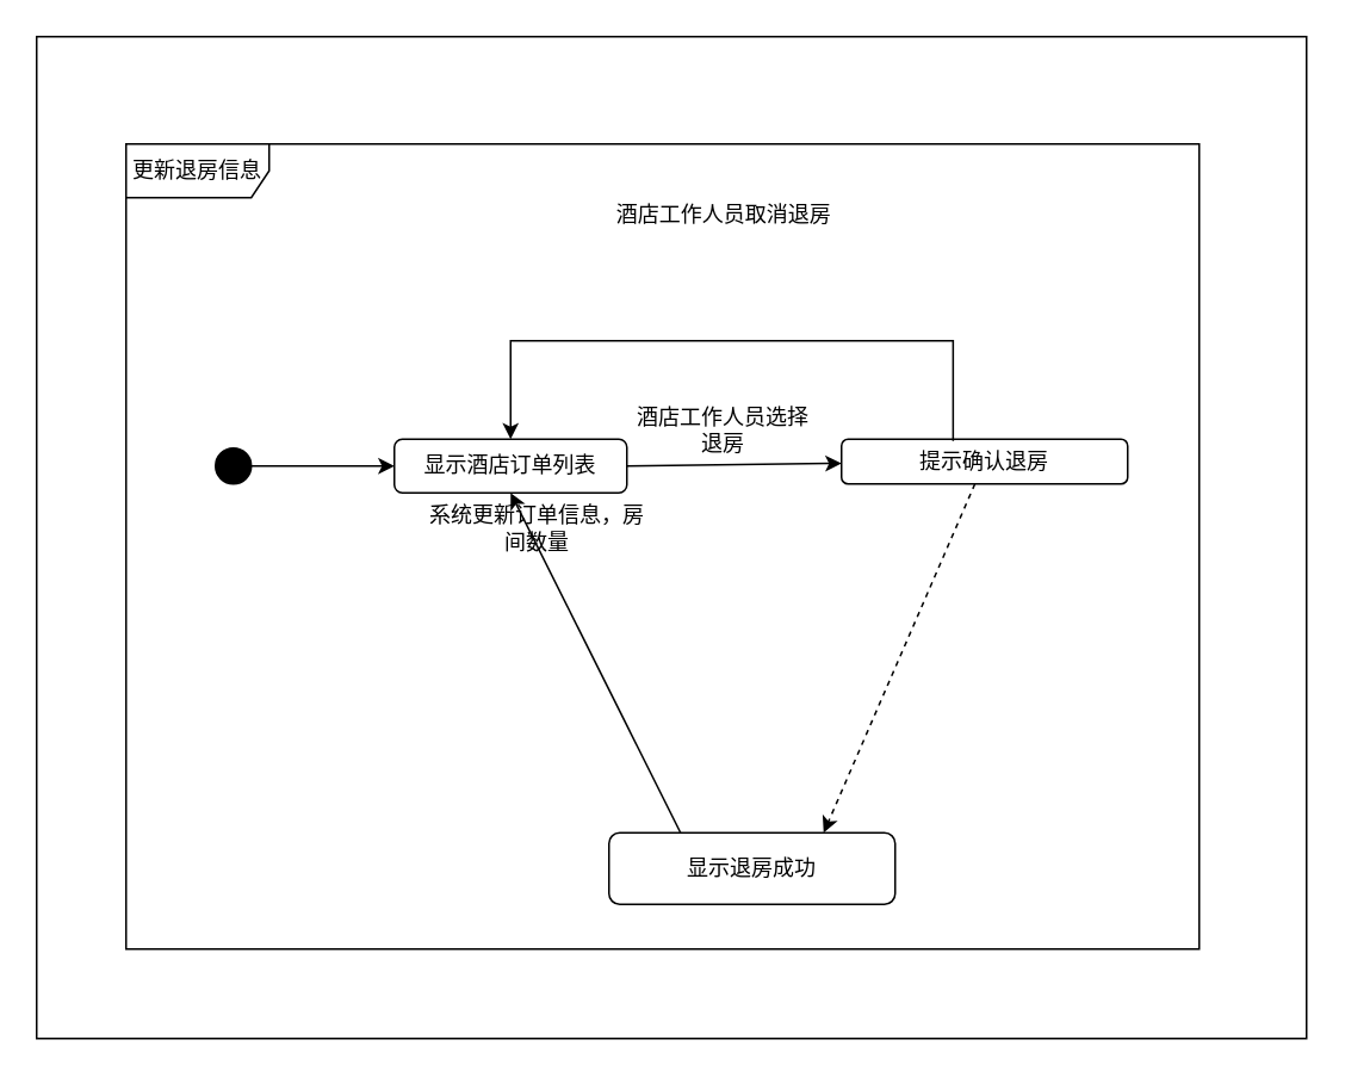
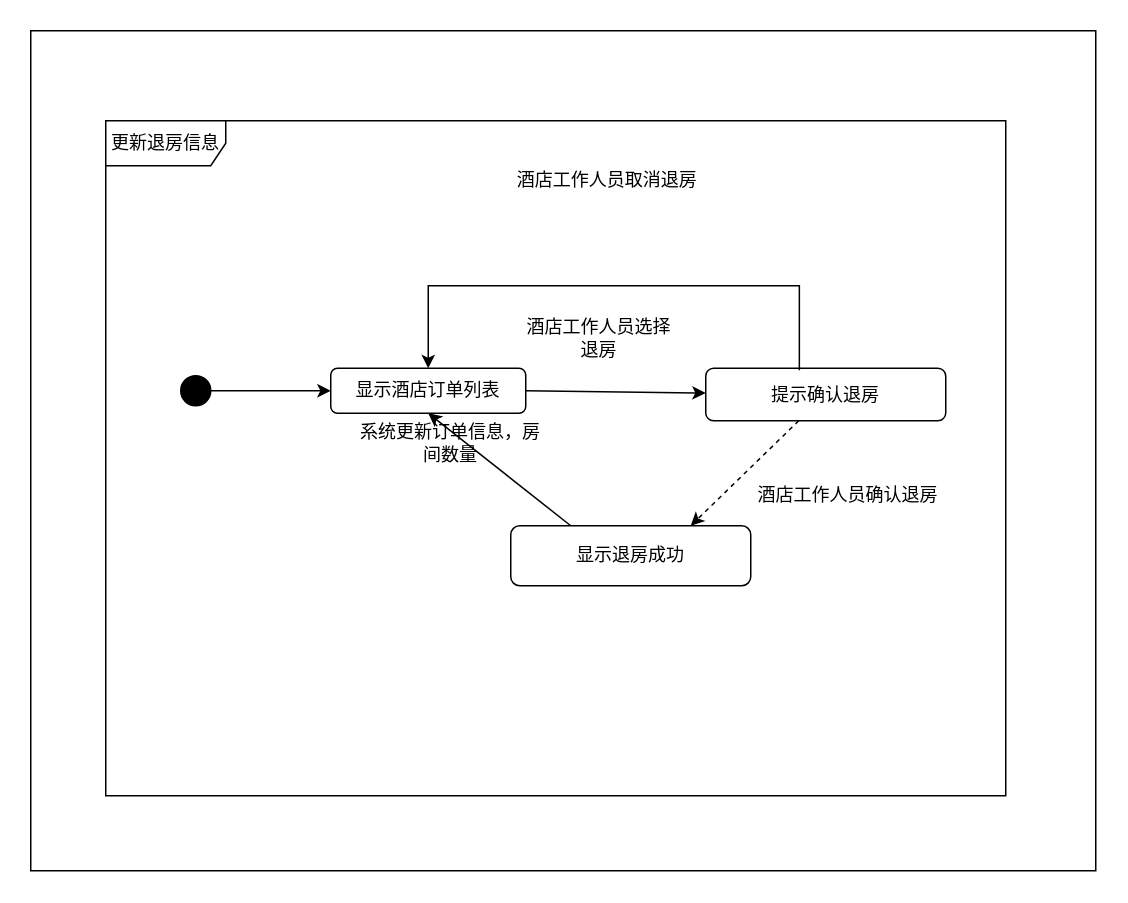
  <mxCell id="0" />
  <mxCell id="1" parent="0" />
  <mxCell id="2" value="" style="rounded=0;whiteSpace=wrap;html=1;" vertex="1" parent="1"><mxGeometry x="20" y="20" width="710" height="560" as="geometry" /></mxCell>
  <mxCell id="3" value="更新退房信息" style="shape=umlFrame;whiteSpace=wrap;html=1;width=80;height=30;" vertex="1" parent="1"><mxGeometry x="70" y="80" width="600" height="450" as="geometry" /></mxCell>
  <mxCell id="4" value="" style="ellipse;whiteSpace=wrap;html=1;aspect=fixed;fillColor=#000000;" vertex="1" parent="1"><mxGeometry x="120" y="250" width="20" height="20" as="geometry" /></mxCell>
  <mxCell id="5" value="显示酒店订单列表" style="rounded=1;whiteSpace=wrap;html=1;fillColor=#FFFFFF;" vertex="1" parent="1"><mxGeometry x="220" y="245" width="130" height="30" as="geometry" /></mxCell>
  <mxCell id="6" value="" style="endArrow=classic;html=1;exitX=1;exitY=0.5;exitDx=0;exitDy=0;entryX=0;entryY=0.5;entryDx=0;entryDy=0;" edge="1" parent="1" source="4" target="5"><mxGeometry width="50" height="50" relative="1" as="geometry"><mxPoint x="330" y="370" as="sourcePoint" /><mxPoint x="380" y="320" as="targetPoint" /></mxGeometry></mxCell>
  <mxCell id="7" value="" style="rounded=0;orthogonalLoop=1;jettySize=auto;html=1;entryX=0.75;entryY=0;entryDx=0;entryDy=0;dashed=1;" edge="1" parent="1" source="8" target="9"><mxGeometry relative="1" as="geometry" /></mxCell>
- <mxCell id="8" value="提示确认退房" style="rounded=1;whiteSpace=wrap;html=1;fillColor=#FFFFFF;" vertex="1" parent="1"><mxGeometry x="470" y="245" width="160" height="25" as="geometry" /></mxCell>
- <mxCell id="9" value="显示退房成功" style="rounded=1;whiteSpace=wrap;html=1;fillColor=#FFFFFF;" vertex="1" parent="1"><mxGeometry x="340" y="465" width="160" height="40" as="geometry" /></mxCell>
+ <mxCell id="8" value="提示确认退房" style="rounded=1;whiteSpace=wrap;html=1;fillColor=#FFFFFF;" vertex="1" parent="1"><mxGeometry x="470" y="245" width="160" height="35" as="geometry" /></mxCell>
+ <mxCell id="9" value="显示退房成功" style="rounded=1;whiteSpace=wrap;html=1;fillColor=#FFFFFF;" vertex="1" parent="1"><mxGeometry x="340" y="350" width="160" height="40" as="geometry" /></mxCell>
  <mxCell id="10" value="" style="endArrow=classic;html=1;entryX=0.5;entryY=1;entryDx=0;entryDy=0;exitX=0.25;exitY=0;exitDx=0;exitDy=0;" edge="1" parent="1" source="9" target="5"><mxGeometry width="50" height="50" relative="1" as="geometry"><mxPoint x="330" y="370" as="sourcePoint" /><mxPoint x="380" y="320" as="targetPoint" /></mxGeometry></mxCell>
  <mxCell id="11" value="" style="endArrow=none;startArrow=classic;html=1;edgeStyle=orthogonalEdgeStyle;entryX=0.39;entryY=0.04;entryDx=0;entryDy=0;exitX=0.5;exitY=0;exitDx=0;exitDy=0;rounded=0;entryPerimeter=0;startFill=1;endFill=0;" edge="1" parent="1" source="5" target="8"><mxGeometry width="50" height="50" relative="1" as="geometry"><mxPoint x="330" y="370" as="sourcePoint" /><mxPoint x="380" y="320" as="targetPoint" /><Array as="points"><mxPoint x="285" y="190" /><mxPoint x="532" y="190" /></Array></mxGeometry></mxCell>
+ <mxCell id="12" value="酒店工作人员确认退房" style="text;html=1;strokeColor=none;fillColor=none;align=center;verticalAlign=middle;whiteSpace=wrap;rounded=0;" vertex="1" parent="1"><mxGeometry x="490" y="320" width="150" height="20" as="geometry" /></mxCell>
  <mxCell id="13" value="" style="endArrow=classic;html=1;exitX=1;exitY=0.5;exitDx=0;exitDy=0;" edge="1" parent="1" source="5" target="8"><mxGeometry width="50" height="50" relative="1" as="geometry"><mxPoint x="330" y="370" as="sourcePoint" /><mxPoint x="380" y="320" as="targetPoint" /></mxGeometry></mxCell>
  <mxCell id="14" value="系统更新订单信息，房间数量" style="text;html=1;strokeColor=none;fillColor=none;align=center;verticalAlign=middle;whiteSpace=wrap;rounded=0;" vertex="1" parent="1"><mxGeometry x="235" y="285" width="130" height="20" as="geometry" /></mxCell>
- <mxCell id="15" value="酒店工作人员选择退房" style="text;html=1;strokeColor=none;fillColor=none;align=center;verticalAlign=middle;whiteSpace=wrap;rounded=0;" vertex="1" parent="1"><mxGeometry x="354" y="230" width="100" height="20" as="geometry" /></mxCell>
+ <mxCell id="15" value="酒店工作人员选择退房" style="text;html=1;strokeColor=none;fillColor=none;align=center;verticalAlign=middle;whiteSpace=wrap;rounded=0;" vertex="1" parent="1"><mxGeometry x="349" y="215" width="100" height="20" as="geometry" /></mxCell>
  <mxCell id="16" value="酒店工作人员取消退房" style="text;html=1;strokeColor=none;fillColor=none;align=center;verticalAlign=middle;whiteSpace=wrap;rounded=0;" vertex="1" parent="1"><mxGeometry x="341.5" y="110" width="125" height="20" as="geometry" /></mxCell>
